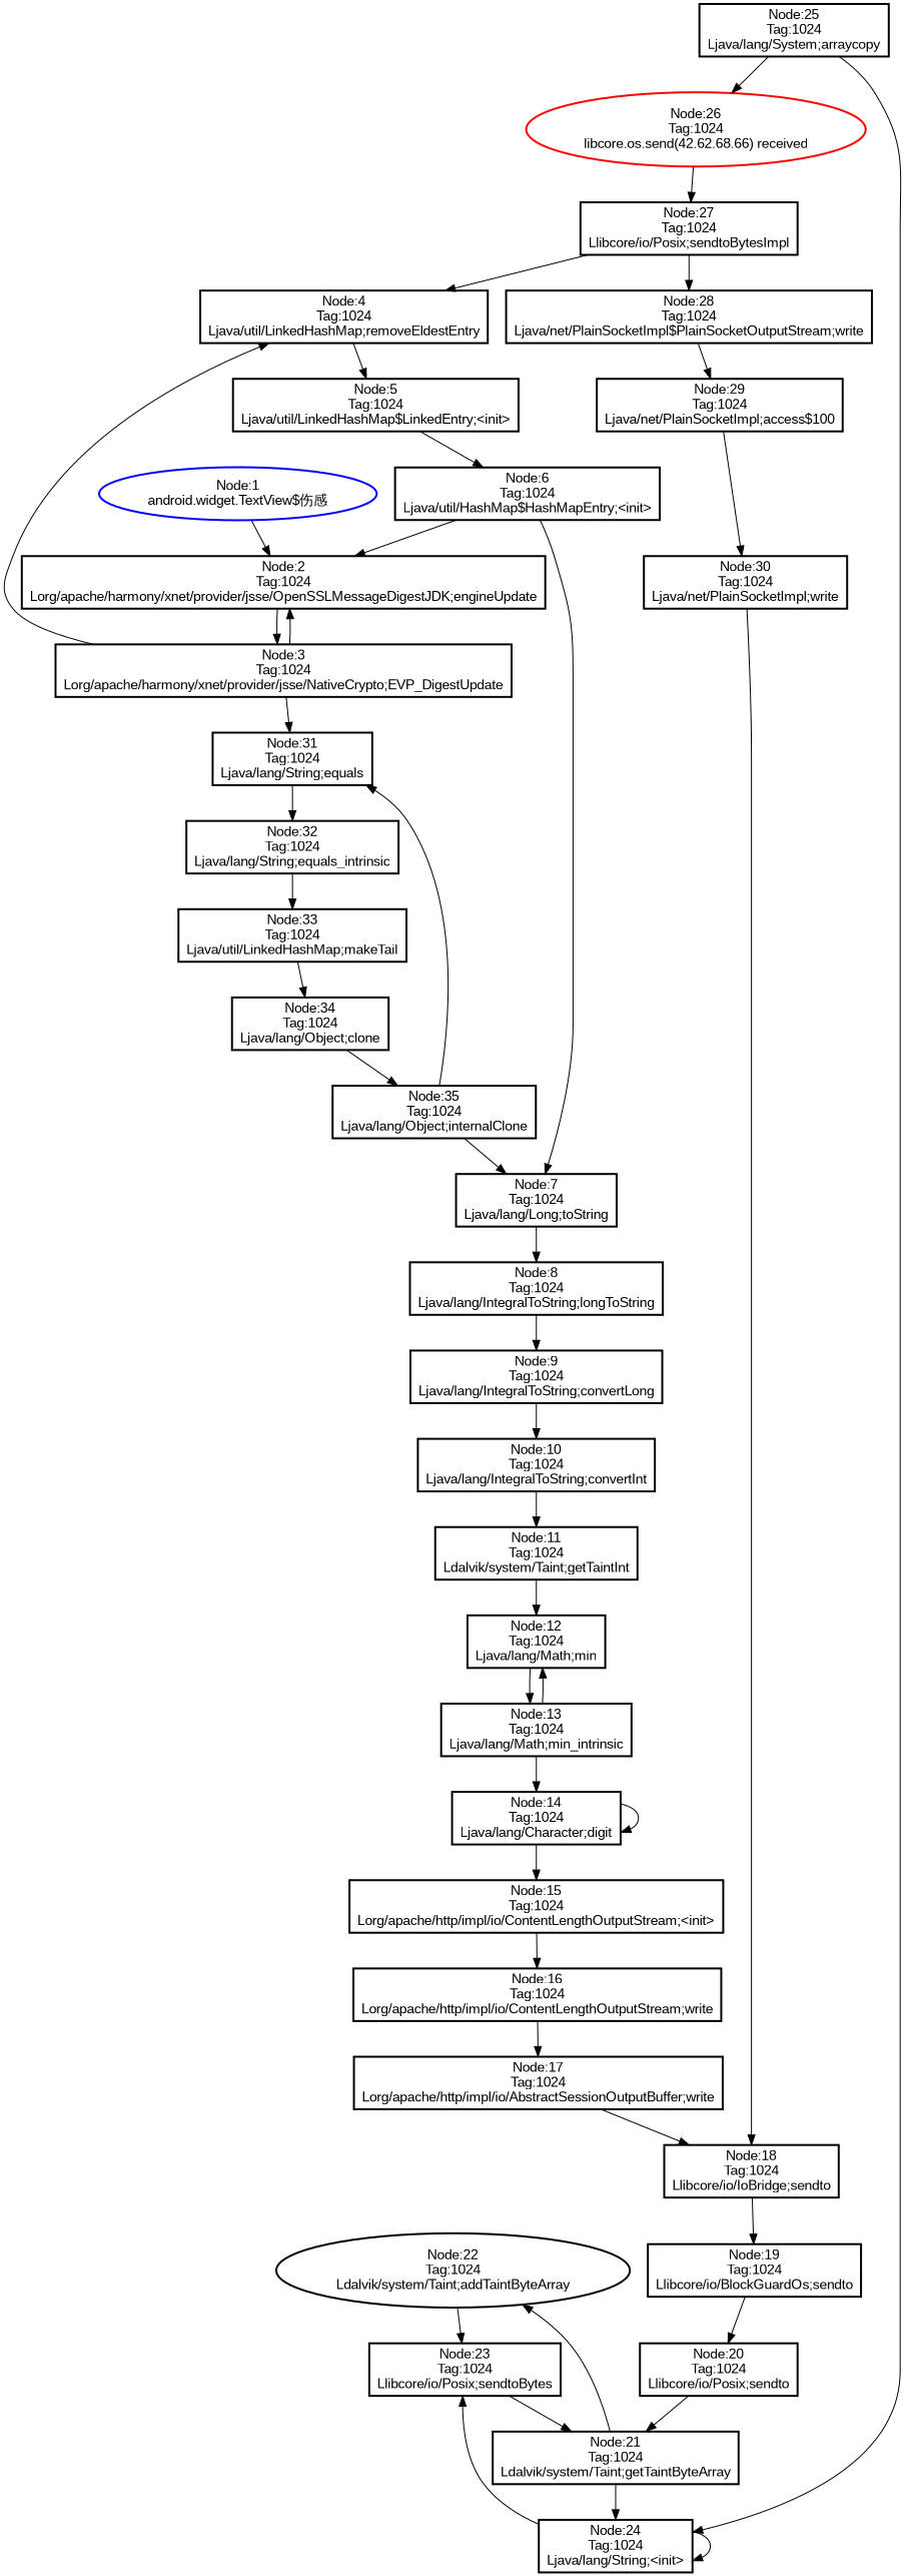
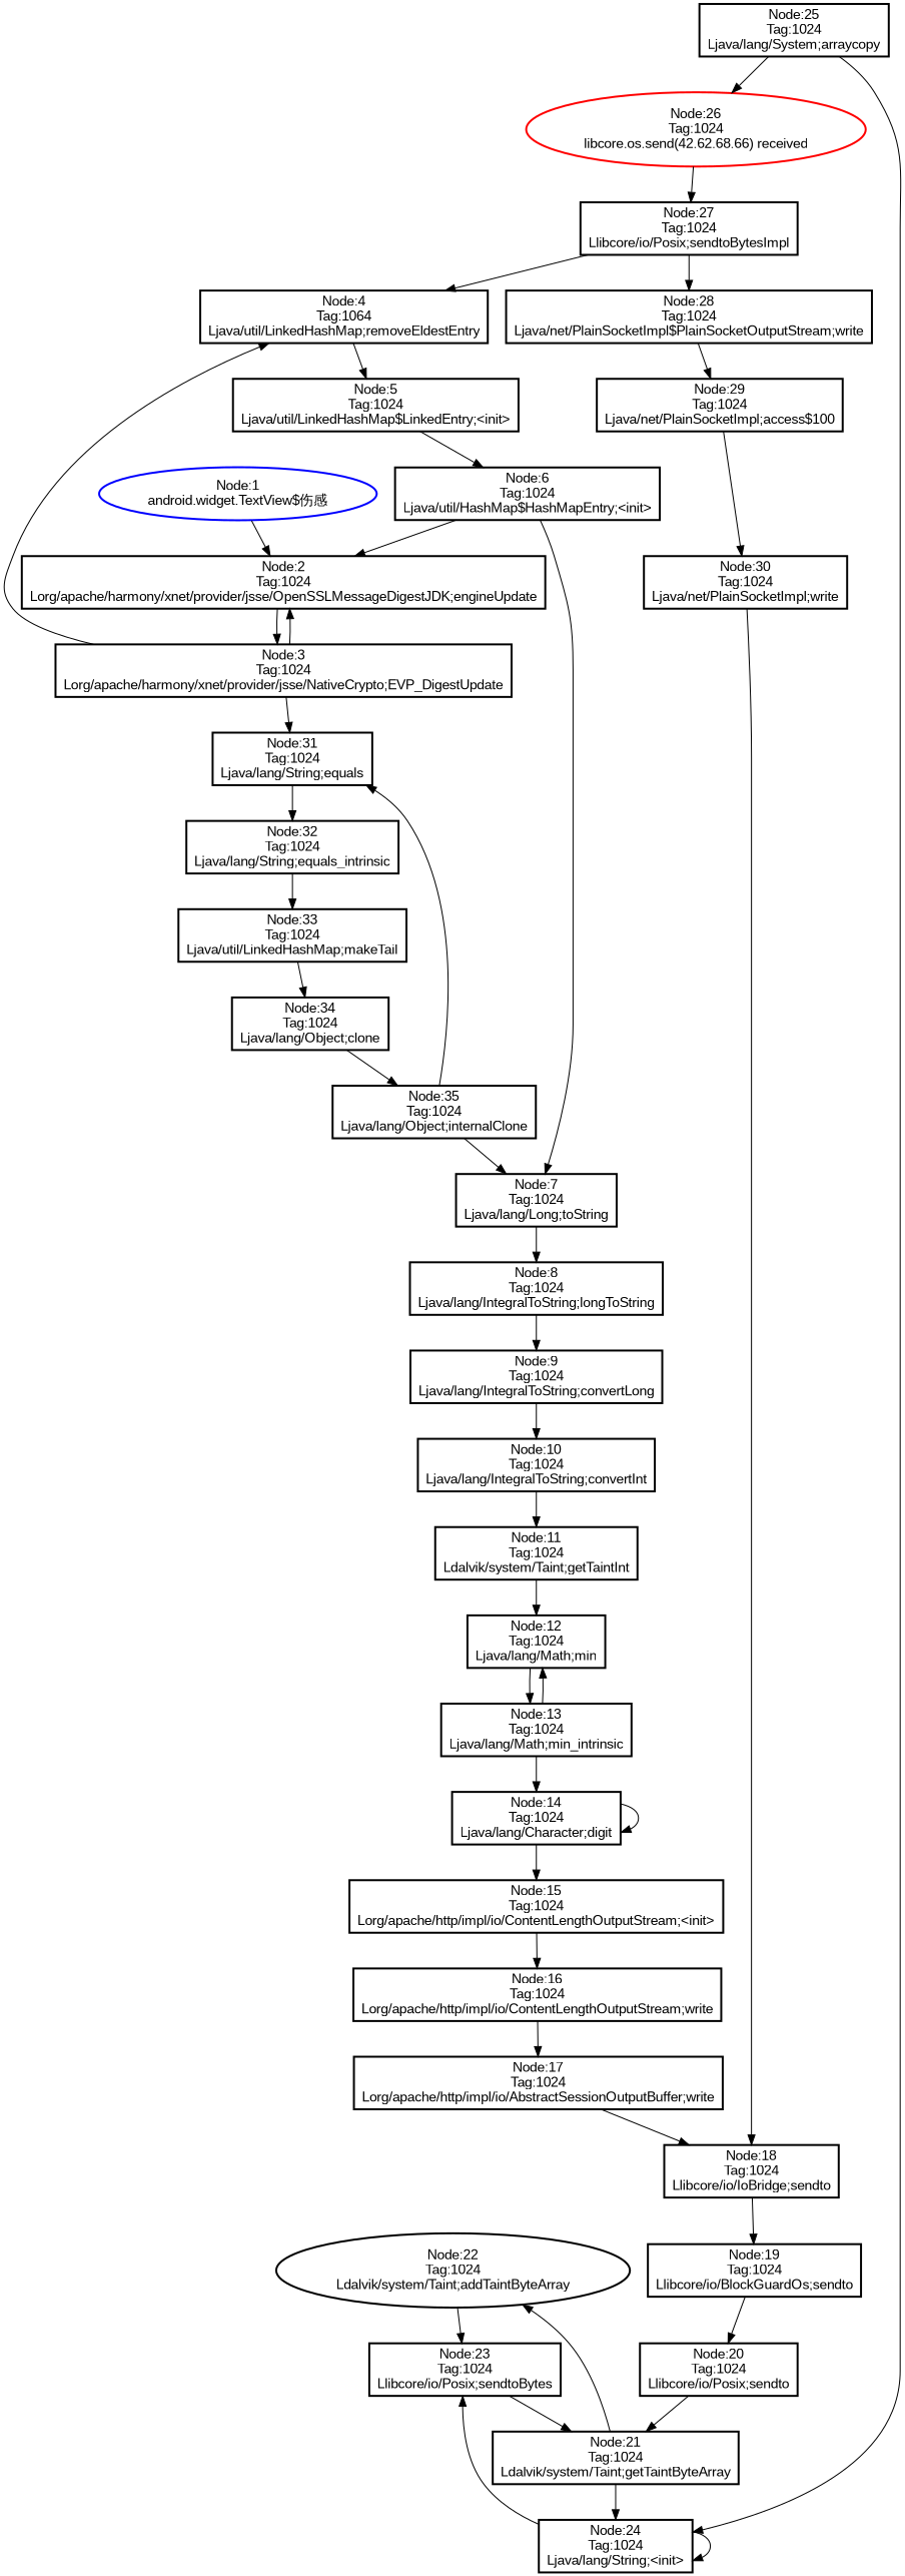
  digraph {
    fontname="Liberation Sans"
    node [color=black fontname="Liberation Sans" shape=box style=bold]
    edge [fontname="Liberation Sans"]
    n1 [label="Node:22\nTag:1024\nLdalvik/system/Taint;addTaintByteArray" shape=ellipse]
    n2 [label="Node:23\nTag:1024\nLlibcore/io/Posix;sendtoBytes"]
    n3 [label="Node:21\nTag:1024\nLdalvik/system/Taint;getTaintByteArray"]
    n4 [label="Node:24\nTag:1024\nLjava/lang/String;<init>"]
    n5 [label="Node:11\nTag:1024\nLdalvik/system/Taint;getTaintInt"]
    n6 [label="Node:12\nTag:1024\nLjava/lang/Math;min"]
    n7 [label="Node:13\nTag:1024\nLjava/lang/Math;min_intrinsic"]
    n8 [label="Node:14\nTag:1024\nLjava/lang/Character;digit"]
    n9 [label="Node:15\nTag:1024\nLorg/apache/http/impl/io/ContentLengthOutputStream;<init>"]
    n10 [label="Node:16\nTag:1024\nLorg/apache/http/impl/io/ContentLengthOutputStream;write"]
    n11 [label="Node:10\nTag:1024\nLjava/lang/IntegralToString;convertInt"]
    n12 [label="Node:9\nTag:1024\nLjava/lang/IntegralToString;convertLong"]
    n13 [label="Node:8\nTag:1024\nLjava/lang/IntegralToString;longToString"]
    n14 [label="Node:7\nTag:1024\nLjava/lang/Long;toString"]
    n15 [label="Node:34\nTag:1024\nLjava/lang/Object;clone"]
    n16 [label="Node:35\nTag:1024\nLjava/lang/Object;internalClone"]
    n17 [label="Node:31\nTag:1024\nLjava/lang/String;equals"]
    n18 [label="Node:32\nTag:1024\nLjava/lang/String;equals_intrinsic"]
    n19 [label="Node:25\nTag:1024\nLjava/lang/System;arraycopy"]
    n20 [color=red label="Node:26\nTag:1024\nlibcore.os.send(42.62.68.66) received" shape=ellipse]
    n21 [label="Node:33\nTag:1024\nLjava/util/LinkedHashMap;makeTail"]
    n22 [label="Node:27\nTag:1024\nLlibcore/io/Posix;sendtoBytesImpl"]
    n23 [label="Node:28\nTag:1024\nLjava/net/PlainSocketImpl$PlainSocketOutputStream;write"]
    n24 [label="Node:29\nTag:1024\nLjava/net/PlainSocketImpl;access$100"]
    n25 [label="Node:30\nTag:1024\nLjava/net/PlainSocketImpl;write"]
    n26 [label="Node:18\nTag:1024\nLlibcore/io/IoBridge;sendto"]
    n27 [label="Node:19\nTag:1024\nLlibcore/io/BlockGuardOs;sendto"]
    n28 [label="Node:6\nTag:1024\nLjava/util/HashMap$HashMapEntry;<init>"]
    n29 [label="Node:2\nTag:1024\nLorg/apache/harmony/xnet/provider/jsse/OpenSSLMessageDigestJDK;engineUpdate"]
    n30 [label="Node:3\nTag:1024\nLorg/apache/harmony/xnet/provider/jsse/NativeCrypto;EVP_DigestUpdate"]
    n31 [label="Node:5\nTag:1024\nLjava/util/LinkedHashMap$LinkedEntry;<init>"]
-   n32 [label="Node:4\nTag:1024\nLjava/util/LinkedHashMap;removeEldestEntry"]
+   n32 [label="Node:4\nTag:1064\nLjava/util/LinkedHashMap;removeEldestEntry"]
    n33 [label="Node:20\nTag:1024\nLlibcore/io/Posix;sendto"]
    n34 [label="Node:17\nTag:1024\nLorg/apache/http/impl/io/AbstractSessionOutputBuffer;write"]
    n35 [color=blue label="Node:1\nandroid.widget.TextView$伤感" shape=ellipse]
    n1 -> n2
    n2 -> n3
    n3 -> n1
    n3 -> n4
    n4 -> n2
    n4 -> n4
    n5 -> n6
    n6 -> n7
    n7 -> n6
    n7 -> n8
    n8 -> n8
    n8 -> n9
    n9 -> n10
    n10 -> n34
    n11 -> n5
    n12 -> n11
    n13 -> n12
    n14 -> n13
    n15 -> n16
    n16 -> n14
    n16 -> n17
    n17 -> n18
    n18 -> n21
    n19 -> n4
    n19 -> n20
    n20 -> n22
    n21 -> n15
    n22 -> n23
    n22 -> n32
    n23 -> n24
    n24 -> n25
    n25 -> n26
    n26 -> n27
    n27 -> n33
    n28 -> n14
    n28 -> n29
    n29 -> n30
    n30 -> n17
    n30 -> n29
    n30 -> n32
    n31 -> n28
    n32 -> n31
    n33 -> n3
    n34 -> n26
    n35 -> n29
  }
